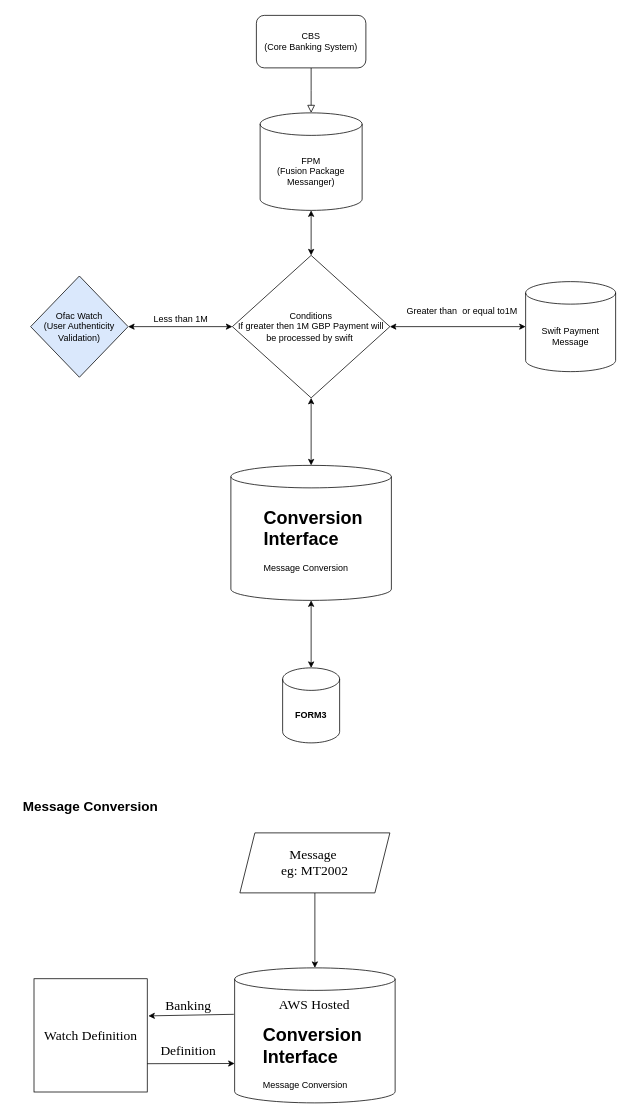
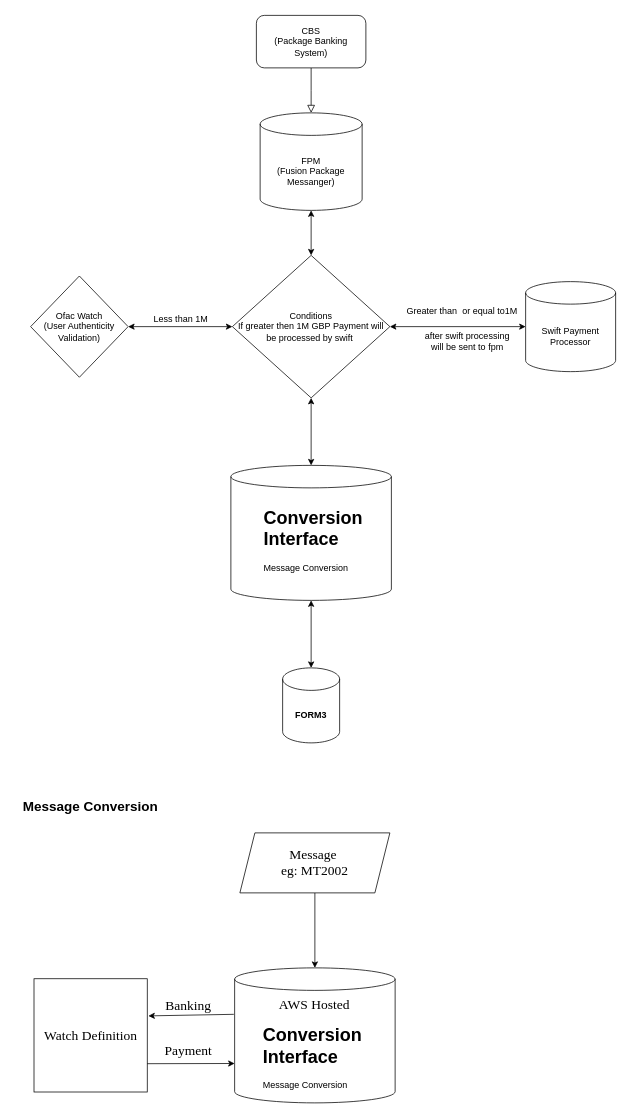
  <mxCell id="0" />
  <mxCell id="1" parent="0" />
  <mxCell id="2" value="" style="rounded=0;html=1;jettySize=auto;orthogonalLoop=1;fontSize=11;endArrow=block;endFill=0;endSize=8;strokeWidth=1;shadow=0;labelBackgroundColor=none;edgeStyle=orthogonalEdgeStyle;" parent="1" source="3" edge="1"><mxGeometry relative="1" as="geometry"><mxPoint x="414" y="150" as="targetPoint" /></mxGeometry></mxCell>
- <mxCell id="3" value="CBS&lt;br&gt;(Core Banking System)" style="rounded=1;whiteSpace=wrap;html=1;fontSize=12;glass=0;strokeWidth=1;shadow=0;" parent="1" vertex="1"><mxGeometry x="341" y="20" width="146" height="70" as="geometry" /></mxCell>
+ <mxCell id="3" value="CBS&lt;br&gt;(Package Banking System)" style="rounded=1;whiteSpace=wrap;html=1;fontSize=12;glass=0;strokeWidth=1;shadow=0;" parent="1" vertex="1"><mxGeometry x="341" y="20" width="146" height="70" as="geometry" /></mxCell>
  <mxCell id="4" value="FPM&lt;br&gt;(Fusion Package Messanger)" style="shape=cylinder3;whiteSpace=wrap;html=1;boundedLbl=1;backgroundOutline=1;size=15;" vertex="1" parent="1"><mxGeometry x="346" y="150" width="136" height="130" as="geometry" /></mxCell>
  <mxCell id="5" value="Conditions&lt;br&gt;If greater then 1M GBP Payment will be processed by swift&amp;nbsp;" style="rhombus;whiteSpace=wrap;html=1;" vertex="1" parent="1"><mxGeometry x="309" y="340" width="210" height="190" as="geometry" /></mxCell>
  <mxCell id="6" value="" style="endArrow=classic;startArrow=classic;html=1;rounded=0;entryX=0.5;entryY=1;entryDx=0;entryDy=0;entryPerimeter=0;" edge="1" parent="1" source="5" target="4"><mxGeometry width="50" height="50" relative="1" as="geometry"><mxPoint x="390" y="380" as="sourcePoint" /><mxPoint x="440" y="330" as="targetPoint" /></mxGeometry></mxCell>
  <mxCell id="7" value="" style="endArrow=classic;startArrow=classic;html=1;rounded=0;entryX=0;entryY=0.5;entryDx=0;entryDy=0;" edge="1" parent="1" target="5"><mxGeometry width="50" height="50" relative="1" as="geometry"><mxPoint x="170" y="435" as="sourcePoint" /><mxPoint x="280.711" y="435" as="targetPoint" /></mxGeometry></mxCell>
  <mxCell id="8" value="Less than 1M" style="text;html=1;align=center;verticalAlign=middle;resizable=0;points=[];autosize=1;strokeColor=none;fillColor=none;" vertex="1" parent="1"><mxGeometry x="190" y="410" width="100" height="30" as="geometry" /></mxCell>
- <mxCell id="9" value="Swift Payment Message" style="shape=cylinder3;whiteSpace=wrap;html=1;boundedLbl=1;backgroundOutline=1;size=15;" vertex="1" parent="1"><mxGeometry x="700" y="375" width="120" height="120" as="geometry" /></mxCell>
+ <mxCell id="9" value="Swift Payment Processor" style="shape=cylinder3;whiteSpace=wrap;html=1;boundedLbl=1;backgroundOutline=1;size=15;" vertex="1" parent="1"><mxGeometry x="700" y="375" width="120" height="120" as="geometry" /></mxCell>
  <mxCell id="10" value="Greater than&amp;nbsp; or equal to1M" style="text;html=1;align=center;verticalAlign=middle;resizable=0;points=[];autosize=1;strokeColor=none;fillColor=none;" vertex="1" parent="1"><mxGeometry x="530" y="400" width="170" height="30" as="geometry" /></mxCell>
  <mxCell id="11" value="" style="endArrow=classic;startArrow=classic;html=1;rounded=0;entryX=0;entryY=0.5;entryDx=0;entryDy=0;entryPerimeter=0;exitX=1;exitY=0.5;exitDx=0;exitDy=0;" edge="1" parent="1" source="5" target="9"><mxGeometry width="50" height="50" relative="1" as="geometry"><mxPoint x="520" y="470" as="sourcePoint" /><mxPoint x="570" y="420" as="targetPoint" /></mxGeometry></mxCell>
- <mxCell id="12" value="Ofac Watch&lt;br&gt;(User Authenticity Validation)" style="rhombus;whiteSpace=wrap;html=1;fillColor=#dae8fc;" vertex="1" parent="1"><mxGeometry x="40" y="367.5" width="130" height="135" as="geometry" /></mxCell>
+ <mxCell id="12" value="Ofac Watch&lt;br&gt;(User Authenticity Validation)" style="rhombus;whiteSpace=wrap;html=1;" vertex="1" parent="1"><mxGeometry x="40" y="367.5" width="130" height="135" as="geometry" /></mxCell>
  <mxCell id="13" value="" style="endArrow=classic;startArrow=classic;html=1;rounded=0;exitX=0.5;exitY=0;exitDx=0;exitDy=0;exitPerimeter=0;" edge="1" parent="1" source="14"><mxGeometry width="50" height="50" relative="1" as="geometry"><mxPoint x="414" y="640" as="sourcePoint" /><mxPoint x="414" y="530" as="targetPoint" /></mxGeometry></mxCell>
  <mxCell id="14" value="" style="shape=cylinder3;whiteSpace=wrap;html=1;boundedLbl=1;backgroundOutline=1;size=15;" vertex="1" parent="1"><mxGeometry x="307" y="620" width="214" height="180" as="geometry" /></mxCell>
+ <mxCell id="15" value="after swift processing &lt;br&gt;will be sent to fpm" style="text;html=1;align=center;verticalAlign=middle;resizable=0;points=[];autosize=1;strokeColor=none;fillColor=none;" vertex="1" parent="1"><mxGeometry x="552" y="435" width="140" height="40" as="geometry" /></mxCell>
  <mxCell id="16" value="&lt;h1&gt;Conversion Interface&lt;/h1&gt;&lt;p&gt;Message Conversion&amp;nbsp;&lt;/p&gt;" style="text;html=1;strokeColor=none;fillColor=none;spacing=5;spacingTop=-20;whiteSpace=wrap;overflow=hidden;rounded=0;" vertex="1" parent="1"><mxGeometry x="346" y="670" width="149" height="100" as="geometry" /></mxCell>
  <mxCell id="17" value="" style="endArrow=classic;startArrow=classic;html=1;rounded=0;entryX=0.5;entryY=1;entryDx=0;entryDy=0;entryPerimeter=0;" edge="1" parent="1" target="14"><mxGeometry width="50" height="50" relative="1" as="geometry"><mxPoint x="414" y="890" as="sourcePoint" /><mxPoint x="440" y="810" as="targetPoint" /></mxGeometry></mxCell>
  <mxCell id="18" value="&lt;b&gt;FORM3&lt;/b&gt;" style="shape=cylinder3;whiteSpace=wrap;html=1;boundedLbl=1;backgroundOutline=1;size=15;" vertex="1" parent="1"><mxGeometry x="376" y="890" width="76" height="100" as="geometry" /></mxCell>
  <mxCell id="19" value="&lt;b&gt;&lt;font style=&quot;font-size: 18px;&quot;&gt;Message Conversion&lt;/font&gt;&lt;/b&gt;" style="text;html=1;strokeColor=none;fillColor=none;align=center;verticalAlign=middle;whiteSpace=wrap;rounded=0;" vertex="1" parent="1"><mxGeometry x="20" y="1060" width="200" height="30" as="geometry" /></mxCell>
  <mxCell id="20" value="" style="shape=cylinder3;whiteSpace=wrap;html=1;boundedLbl=1;backgroundOutline=1;size=15;" vertex="1" parent="1"><mxGeometry x="312" y="1290" width="214" height="180" as="geometry" /></mxCell>
  <mxCell id="21" value="&lt;h1&gt;Conversion Interface&lt;/h1&gt;&lt;p&gt;Message Conversion&amp;nbsp;&lt;/p&gt;" style="text;html=1;strokeColor=none;fillColor=none;spacing=5;spacingTop=-20;whiteSpace=wrap;overflow=hidden;rounded=0;" vertex="1" parent="1"><mxGeometry x="344.5" y="1360" width="149" height="100" as="geometry" /></mxCell>
  <mxCell id="22" style="edgeStyle=orthogonalEdgeStyle;rounded=0;orthogonalLoop=1;jettySize=auto;html=1;exitX=0.5;exitY=1;exitDx=0;exitDy=0;entryX=0.5;entryY=0;entryDx=0;entryDy=0;entryPerimeter=0;fontFamily=Georgia;fontSize=18;" edge="1" parent="1" source="23" target="20"><mxGeometry relative="1" as="geometry" /></mxCell>
  <mxCell id="23" value="Message&amp;nbsp;&lt;br&gt;eg: MT2002" style="shape=parallelogram;perimeter=parallelogramPerimeter;whiteSpace=wrap;html=1;fixedSize=1;fontFamily=Georgia;fontSize=18;" vertex="1" parent="1"><mxGeometry x="319" y="1110" width="200" height="80" as="geometry" /></mxCell>
  <mxCell id="24" value="AWS Hosted" style="text;html=1;strokeColor=none;fillColor=none;align=center;verticalAlign=middle;whiteSpace=wrap;rounded=0;fontFamily=Georgia;fontSize=18;" vertex="1" parent="1"><mxGeometry x="354" y="1324" width="129" height="30" as="geometry" /></mxCell>
  <mxCell id="25" value="Watch Definition" style="whiteSpace=wrap;html=1;aspect=fixed;fontFamily=Georgia;fontSize=18;" vertex="1" parent="1"><mxGeometry x="44.5" y="1304.5" width="151" height="151" as="geometry" /></mxCell>
  <mxCell id="26" value="" style="endArrow=classic;html=1;rounded=0;fontFamily=Georgia;fontSize=18;entryX=0;entryY=0;entryDx=0;entryDy=127.5;entryPerimeter=0;exitX=1;exitY=0.75;exitDx=0;exitDy=0;" edge="1" parent="1" source="25" target="20"><mxGeometry width="50" height="50" relative="1" as="geometry"><mxPoint x="200" y="1420" as="sourcePoint" /><mxPoint x="250" y="1370" as="targetPoint" /></mxGeometry></mxCell>
  <mxCell id="27" value="" style="endArrow=classic;html=1;rounded=0;fontFamily=Georgia;fontSize=18;entryX=1.01;entryY=0.328;entryDx=0;entryDy=0;entryPerimeter=0;exitX=-0.005;exitY=0.344;exitDx=0;exitDy=0;exitPerimeter=0;" edge="1" parent="1" source="20" target="25"><mxGeometry width="50" height="50" relative="1" as="geometry"><mxPoint x="220" y="1404" as="sourcePoint" /><mxPoint x="270" y="1354" as="targetPoint" /></mxGeometry></mxCell>
  <mxCell id="28" value="Banking" style="text;html=1;align=center;verticalAlign=middle;resizable=0;points=[];autosize=1;strokeColor=none;fillColor=none;fontSize=18;fontFamily=Georgia;" vertex="1" parent="1"><mxGeometry x="205" y="1320" width="90" height="40" as="geometry" /></mxCell>
- <mxCell id="29" value="Definition" style="text;html=1;align=center;verticalAlign=middle;resizable=0;points=[];autosize=1;strokeColor=none;fillColor=none;fontSize=18;fontFamily=Georgia;" vertex="1" parent="1"><mxGeometry x="200" y="1380" width="100" height="40" as="geometry" /></mxCell>
+ <mxCell id="29" value="Payment" style="text;html=1;align=center;verticalAlign=middle;resizable=0;points=[];autosize=1;strokeColor=none;fillColor=none;fontSize=18;fontFamily=Georgia;" vertex="1" parent="1"><mxGeometry x="200" y="1380" width="100" height="40" as="geometry" /></mxCell>
